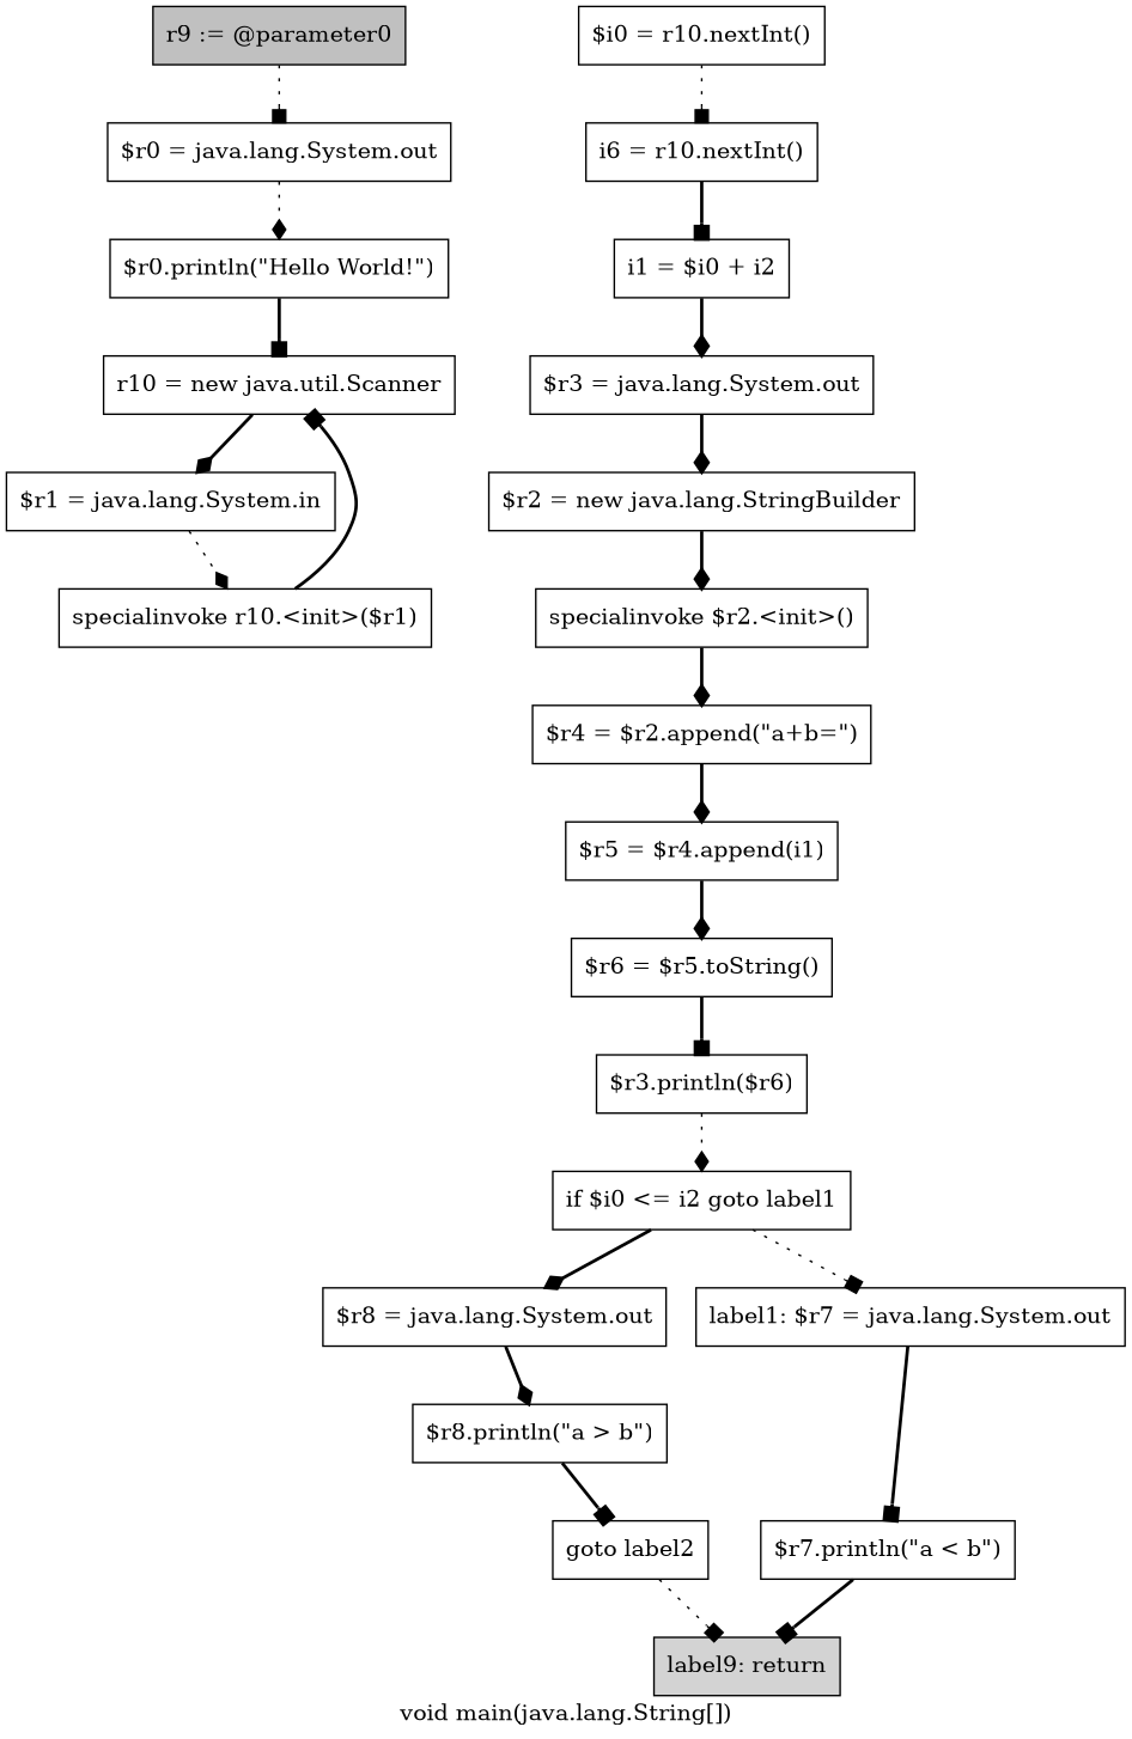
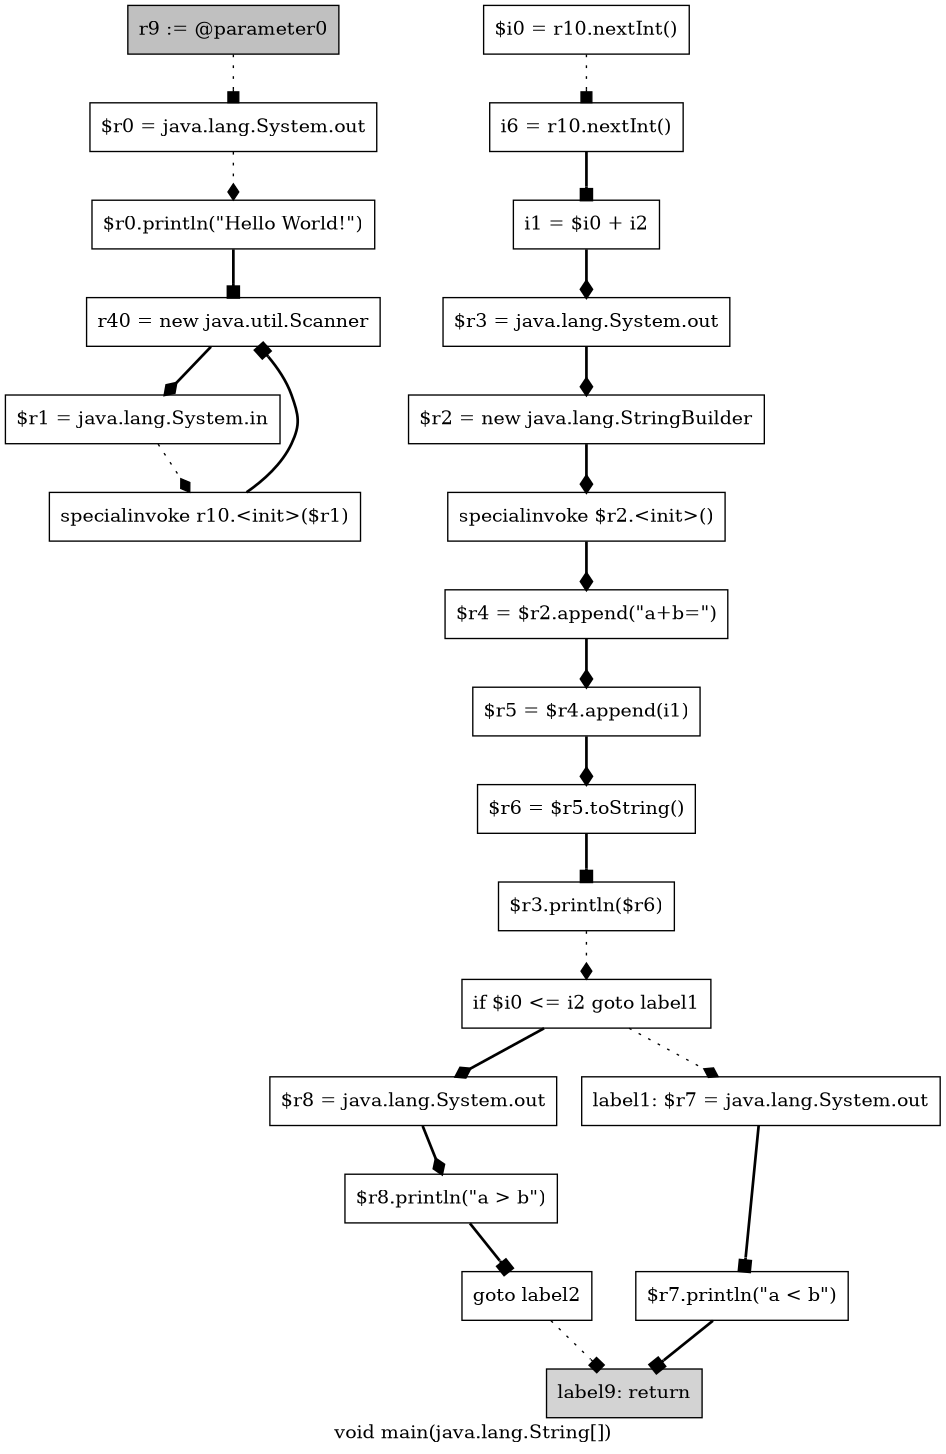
  digraph {
    label="void main(java.lang.String[])"
    node [shape=box]
    edge [arrowhead=diamond style=bold]
    n1 [fillcolor=gray label="r9 := @parameter0" style=filled]
    n2 [label="$r0 = java.lang.System.out"]
    n3 [label="$r0.println(\"Hello World!\")"]
-   n4 [label="r10 = new java.util.Scanner"]
+   n4 [label="r40 = new java.util.Scanner"]
    n5 [label="$r1 = java.lang.System.in"]
    n6 [label="specialinvoke r10.<init>($r1)"]
    n7 [label="$i0 = r10.nextInt()"]
    n8 [label="i6 = r10.nextInt()"]
    n9 [label="i1 = $i0 + i2"]
    n10 [label="$r3 = java.lang.System.out"]
    n11 [label="$r2 = new java.lang.StringBuilder"]
    n12 [label="specialinvoke $r2.<init>()"]
    n13 [label="$r4 = $r2.append(\"a+b=\")"]
    n14 [label="$r5 = $r4.append(i1)"]
    n15 [label="$r6 = $r5.toString()"]
    n16 [label="$r3.println($r6)"]
    n17 [label="if $i0 <= i2 goto label1"]
    n18 [label="$r8 = java.lang.System.out"]
    n19 [label="label1: $r7 = java.lang.System.out"]
    n20 [label="$r8.println(\"a > b\")"]
    n21 [label="$r7.println(\"a < b\")"]
    n22 [label="goto label2"]
    n23 [fillcolor=lightgray label="label9: return" style=filled]
    n1 -> n2 [arrowhead=box style=dotted]
    n2 -> n3 [style=dotted]
    n3 -> n4 [arrowhead=box]
    n4 -> n5
    n5 -> n6 [style=dotted]
    n6 -> n4 [arrowhead=box]
    n7 -> n8 [arrowhead=box style=dotted]
    n8 -> n9 [arrowhead=box]
    n9 -> n10
    n10 -> n11
    n11 -> n12
    n12 -> n13
    n13 -> n14
    n14 -> n15
    n15 -> n16 [arrowhead=box]
    n16 -> n17 [style=dotted]
    n17 -> n18
-   n17 -> n19 [arrowhead=box style=dotted]
+   n17 -> n19 [style=dotted]
    n18 -> n20
    n19 -> n21 [arrowhead=box]
    n20 -> n22 [arrowhead=box]
    n21 -> n23 [arrowhead=box]
    n22 -> n23 [arrowhead=box style=dotted]
  }
